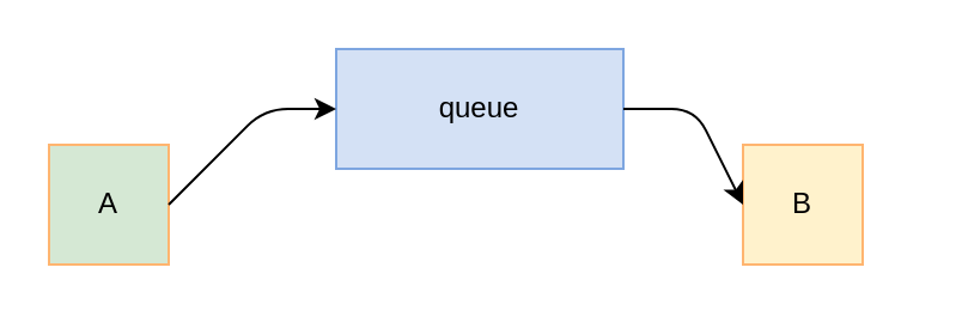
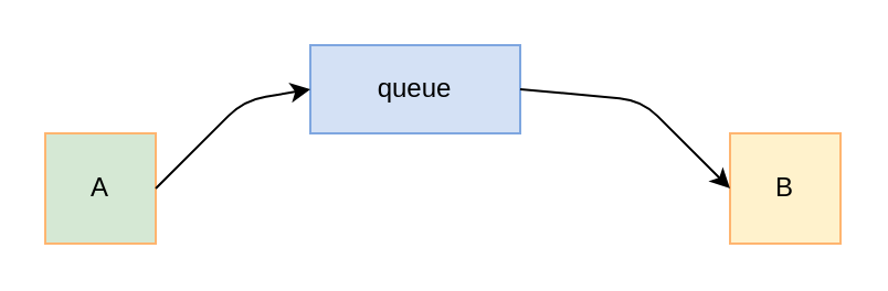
  <mxCell id="0" />
  <mxCell id="1" parent="0" />
  <mxCell id="2" value="A" style="whiteSpace=wrap;html=1;aspect=fixed;fillColor=#d5e8d4;strokeColor=#FFB570;" vertex="1" parent="1"><mxGeometry x="20" y="60" width="50" height="50" as="geometry" /></mxCell>
- <mxCell id="3" value="B" style="whiteSpace=wrap;html=1;aspect=fixed;fillColor=#FFF2CC;strokeColor=#FFB570;" vertex="1" parent="1"><mxGeometry x="310" y="60" width="50" height="50" as="geometry" /></mxCell>
- <mxCell id="4" value="queue" style="rounded=0;whiteSpace=wrap;html=1;strokeColor=#7EA6E0;fillColor=#D4E1F5;" vertex="1" parent="1"><mxGeometry x="140" y="20" width="120" height="50" as="geometry" /></mxCell>
+ <mxCell id="3" value="B" style="whiteSpace=wrap;html=1;aspect=fixed;fillColor=#FFF2CC;strokeColor=#FFB570;" vertex="1" parent="1"><mxGeometry x="330" y="60" width="50" height="50" as="geometry" /></mxCell>
+ <mxCell id="4" value="queue" style="rounded=0;whiteSpace=wrap;html=1;strokeColor=#7EA6E0;fillColor=#D4E1F5;" vertex="1" parent="1"><mxGeometry x="140" y="20" width="95" height="40" as="geometry" /></mxCell>
  <mxCell id="5" value="" style="endArrow=classic;html=1;exitX=1;exitY=0.5;exitDx=0;exitDy=0;entryX=0;entryY=0.5;entryDx=0;entryDy=0;" edge="1" parent="1" source="2" target="4"><mxGeometry width="50" height="50" relative="1" as="geometry"><mxPoint x="20" y="190" as="sourcePoint" /><mxPoint x="70" y="140" as="targetPoint" /><Array as="points"><mxPoint x="110" y="45" /></Array></mxGeometry></mxCell>
  <mxCell id="6" value="" style="endArrow=classic;html=1;exitX=1;exitY=0.5;exitDx=0;exitDy=0;entryX=0;entryY=0.5;entryDx=0;entryDy=0;" edge="1" parent="1" source="4" target="3"><mxGeometry width="50" height="50" relative="1" as="geometry"><mxPoint x="295" y="50" as="sourcePoint" /><mxPoint x="365" y="0" as="targetPoint" /><Array as="points"><mxPoint x="290" y="45" /></Array></mxGeometry></mxCell>
